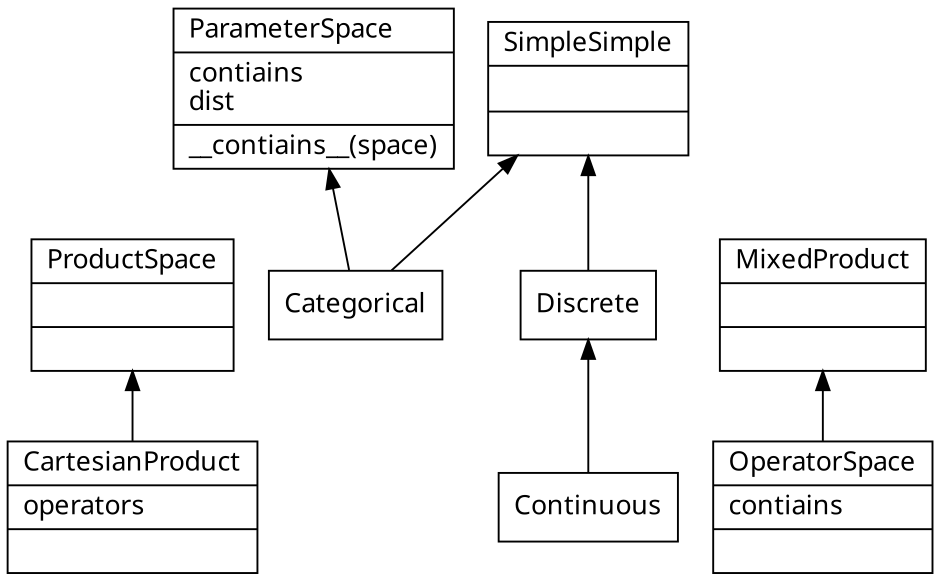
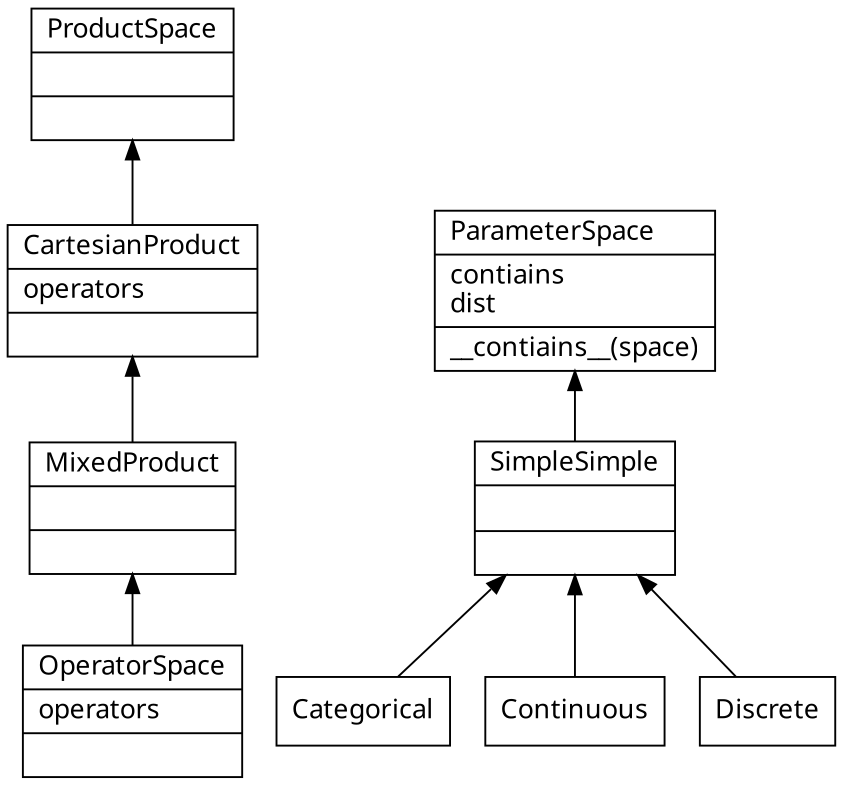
  digraph {
    fontname="Noto Sans"
    rankdir=BT
    node [fontname="Noto Sans" shape=record]
    edge [fontname="Noto Sans"]
    n1 [label="{ProductSpace\l||}"]
    n2 [label="{ParameterSpace\l|contiains\ldist\l|__contiains__(space)\l}"]
    n3 [label="{SimpleSimple\l|\l|}"]
    n4 [label="{CartesianProduct\l|operators\l|}"]
    n5 [label="{MixedProduct\l||}"]
-   n6 [label="{OperatorSpace\l|contiains\l|}"]
+   n6 [label="{OperatorSpace\l|operators\l|}"]
    n7 [label=Categorical]
    n8 [label=Continuous]
    n9 [label=Discrete]
    subgraph sub_1 {
      rank=same
      n1
    }
-   n7 -> n2
+   n3 -> n2
    n4 -> n1
+   n5 -> n4
    n6 -> n5
    n7 -> n3
-   n8 -> n9
+   n8 -> n3
    n9 -> n3
  }
